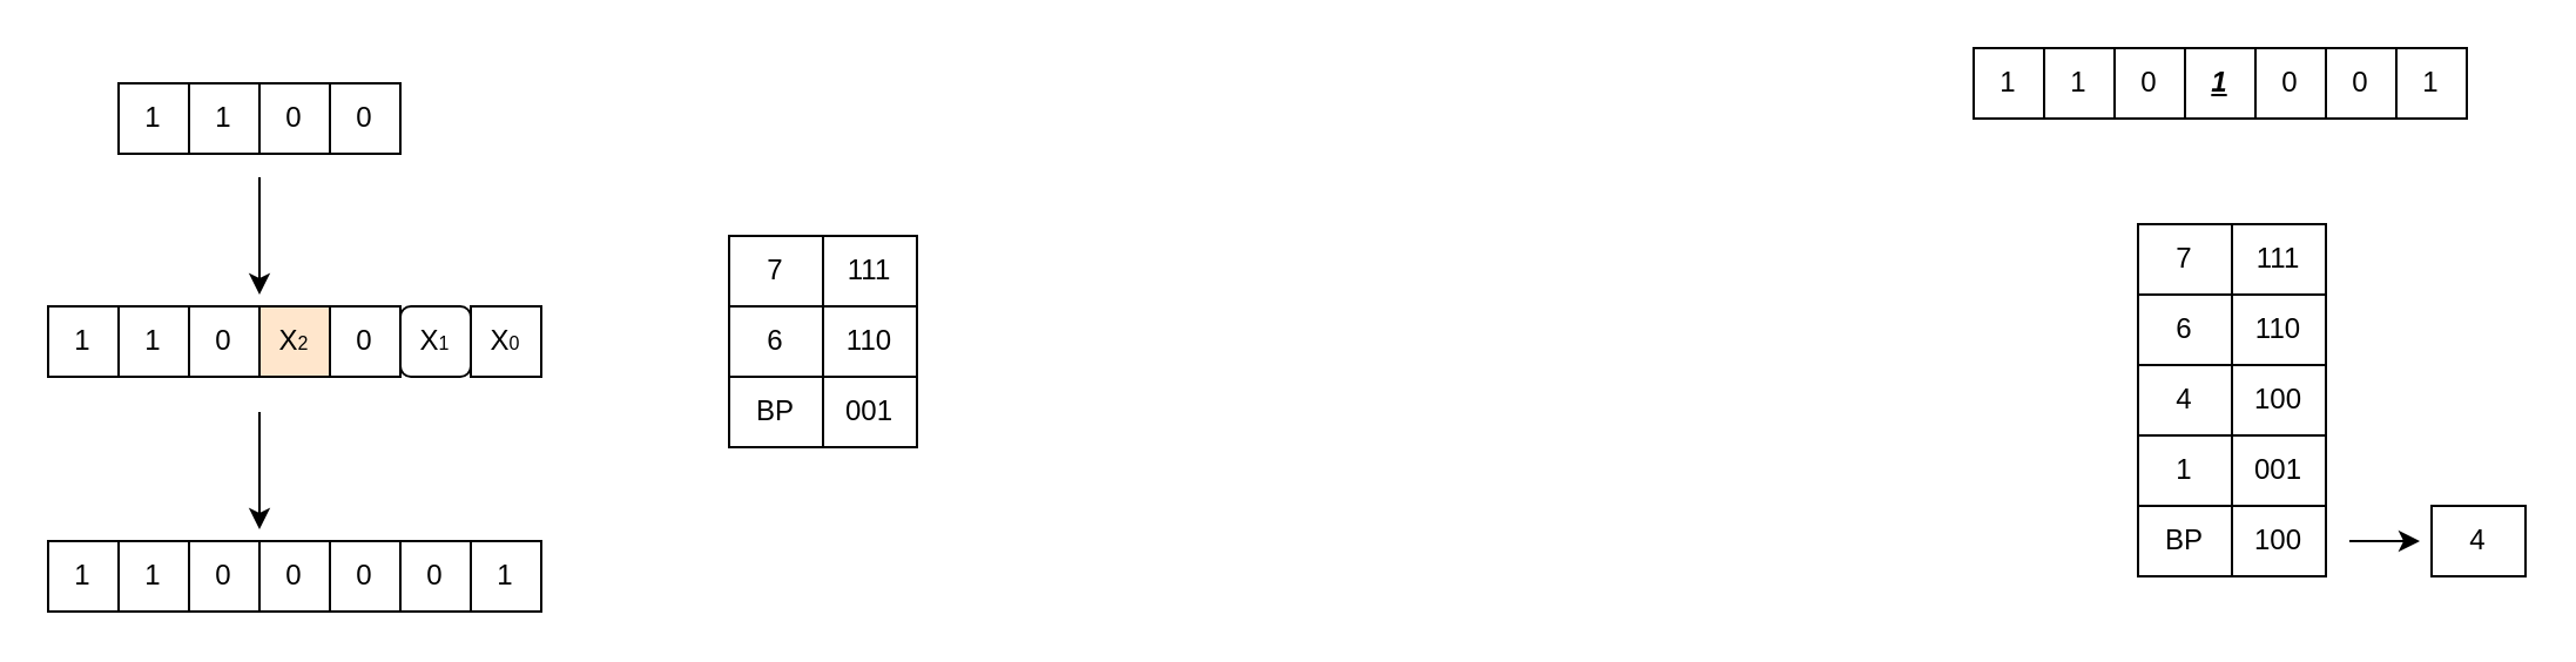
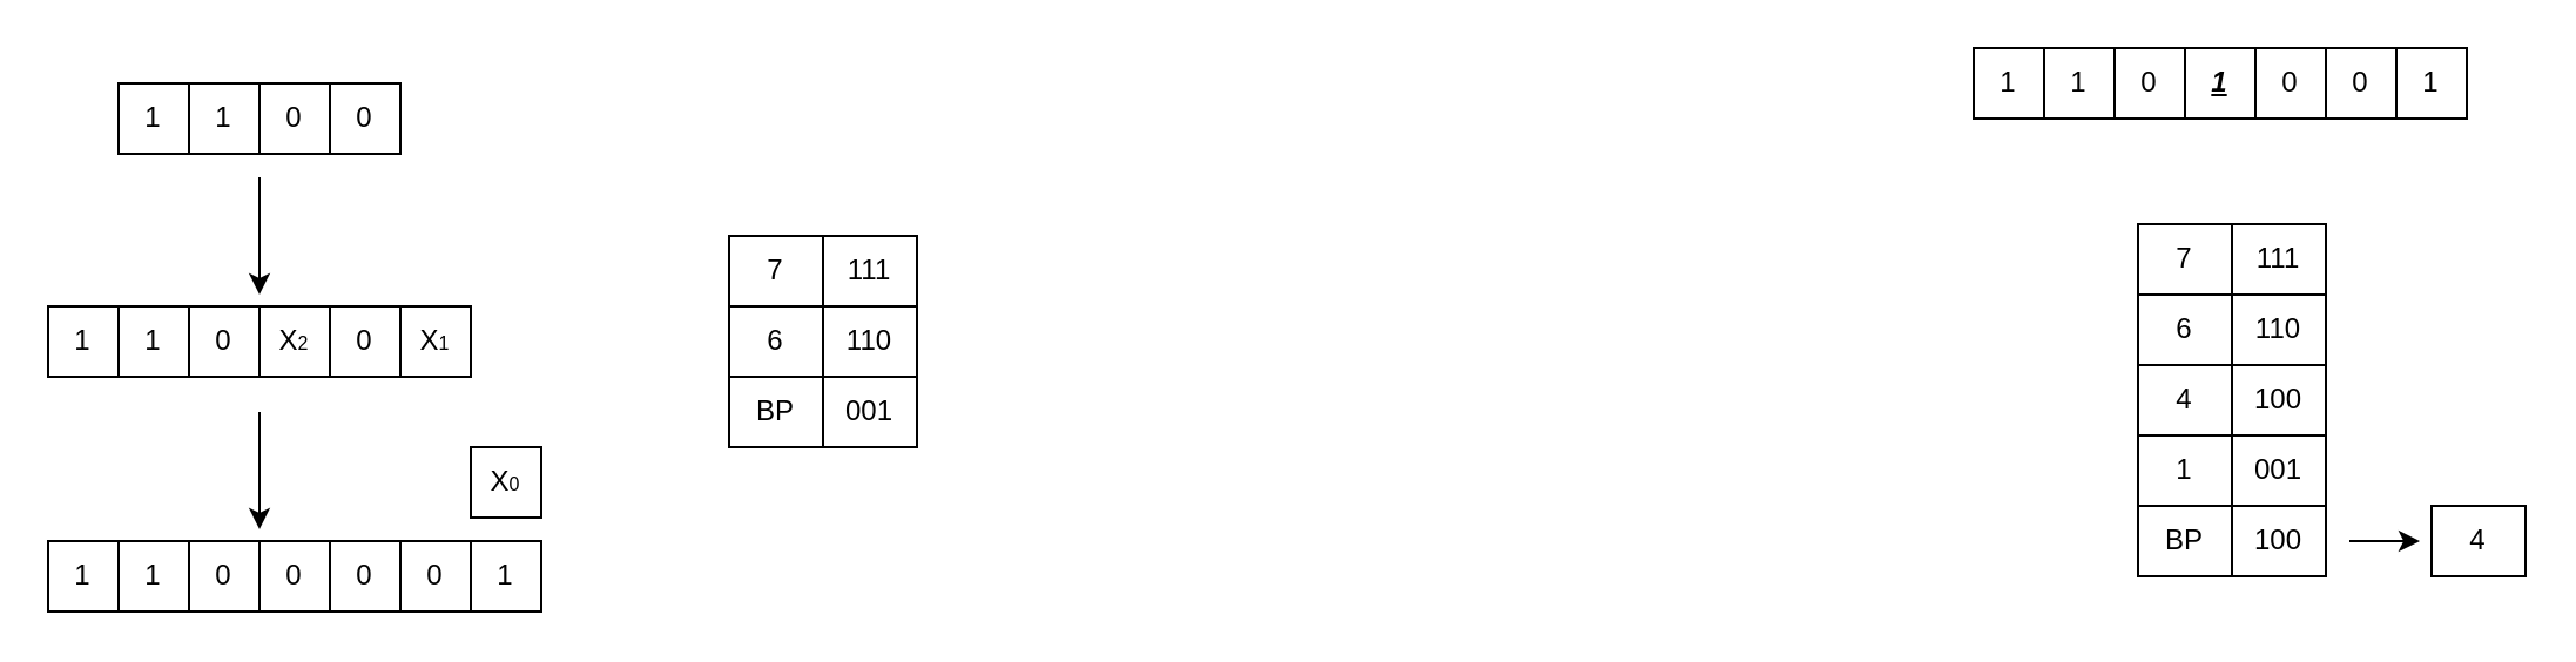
  <mxCell id="0" />
  <mxCell id="1" parent="0" />
  <mxCell id="2" value="1" style="whiteSpace=wrap;html=1;aspect=fixed;" parent="1" vertex="1"><mxGeometry x="50" y="35" width="30" height="30" as="geometry" /></mxCell>
  <mxCell id="3" style="rounded=0;orthogonalLoop=1;jettySize=auto;html=1;" parent="1" edge="1"><mxGeometry relative="1" as="geometry"><mxPoint x="110" y="125" as="targetPoint" /><mxPoint x="110" y="75" as="sourcePoint" /></mxGeometry></mxCell>
  <mxCell id="4" value="1" style="whiteSpace=wrap;html=1;aspect=fixed;gradientColor=#ffffff;" parent="1" vertex="1"><mxGeometry x="80" y="35" width="30" height="30" as="geometry" /></mxCell>
  <mxCell id="5" value="0" style="whiteSpace=wrap;html=1;aspect=fixed;" parent="1" vertex="1"><mxGeometry x="110" y="35" width="30" height="30" as="geometry" /></mxCell>
  <mxCell id="6" value="0" style="whiteSpace=wrap;html=1;aspect=fixed;" parent="1" vertex="1"><mxGeometry x="140" y="35" width="30" height="30" as="geometry" /></mxCell>
  <mxCell id="7" value="1" style="whiteSpace=wrap;html=1;aspect=fixed;" parent="1" vertex="1"><mxGeometry x="20" y="130" width="30" height="30" as="geometry" /></mxCell>
  <mxCell id="8" value="1" style="whiteSpace=wrap;html=1;aspect=fixed;" parent="1" vertex="1"><mxGeometry x="50" y="130" width="30" height="30" as="geometry" /></mxCell>
- <mxCell id="9" value="&lt;div align=&quot;center&quot;&gt;X&lt;font style=&quot;font-size: 8px&quot;&gt;0&lt;/font&gt;&lt;/div&gt;" style="whiteSpace=wrap;html=1;aspect=fixed;" parent="1" vertex="1"><mxGeometry x="200" y="130" width="30" height="30" as="geometry" /></mxCell>
- <mxCell id="10" value="X&lt;font style=&quot;font-size: 8px&quot;&gt;1&lt;/font&gt;" style="whiteSpace=wrap;html=1;aspect=fixed;rounded=1;" parent="1" vertex="1"><mxGeometry x="170" y="130" width="30" height="30" as="geometry" /></mxCell>
+ <mxCell id="9" value="&lt;div align=&quot;center&quot;&gt;X&lt;font style=&quot;font-size: 8px&quot;&gt;0&lt;/font&gt;&lt;/div&gt;" style="whiteSpace=wrap;html=1;aspect=fixed;" parent="1" vertex="1"><mxGeometry x="200" y="190" width="30" height="30" as="geometry" /></mxCell>
+ <mxCell id="10" value="X&lt;font style=&quot;font-size: 8px&quot;&gt;1&lt;/font&gt;" style="whiteSpace=wrap;html=1;aspect=fixed;" parent="1" vertex="1"><mxGeometry x="170" y="130" width="30" height="30" as="geometry" /></mxCell>
  <mxCell id="11" value="0" style="whiteSpace=wrap;html=1;aspect=fixed;" parent="1" vertex="1"><mxGeometry x="140" y="130" width="30" height="30" as="geometry" /></mxCell>
  <mxCell id="12" style="rounded=0;orthogonalLoop=1;jettySize=auto;html=1;" edge="1" parent="1"><mxGeometry relative="1" as="geometry"><mxPoint x="110" y="225" as="targetPoint" /><mxPoint x="110" y="175" as="sourcePoint" /></mxGeometry></mxCell>
- <mxCell id="13" value="X&lt;font style=&quot;font-size: 8px&quot;&gt;2&lt;/font&gt;" style="whiteSpace=wrap;html=1;aspect=fixed;fillColor=#ffe6cc;" parent="1" vertex="1"><mxGeometry x="110" y="130" width="30" height="30" as="geometry" /></mxCell>
+ <mxCell id="13" value="X&lt;font style=&quot;font-size: 8px&quot;&gt;2&lt;/font&gt;" style="whiteSpace=wrap;html=1;aspect=fixed;" parent="1" vertex="1"><mxGeometry x="110" y="130" width="30" height="30" as="geometry" /></mxCell>
  <mxCell id="14" value="0" style="whiteSpace=wrap;html=1;aspect=fixed;" parent="1" vertex="1"><mxGeometry x="80" y="130" width="30" height="30" as="geometry" /></mxCell>
  <mxCell id="15" value="7" style="rounded=0;whiteSpace=wrap;html=1;" vertex="1" parent="1"><mxGeometry x="310" y="100" width="40" height="30" as="geometry" /></mxCell>
  <mxCell id="16" value="6" style="rounded=0;whiteSpace=wrap;html=1;" vertex="1" parent="1"><mxGeometry x="310" y="130" width="40" height="30" as="geometry" /></mxCell>
  <mxCell id="17" value="111" style="rounded=0;whiteSpace=wrap;html=1;" vertex="1" parent="1"><mxGeometry x="350" y="100" width="40" height="30" as="geometry" /></mxCell>
  <mxCell id="18" value="110" style="rounded=0;whiteSpace=wrap;html=1;" vertex="1" parent="1"><mxGeometry x="350" y="130" width="40" height="30" as="geometry" /></mxCell>
  <mxCell id="19" value="BP" style="rounded=0;whiteSpace=wrap;html=1;" vertex="1" parent="1"><mxGeometry x="310" y="160" width="40" height="30" as="geometry" /></mxCell>
  <mxCell id="20" value="001" style="rounded=0;whiteSpace=wrap;html=1;" vertex="1" parent="1"><mxGeometry x="350" y="160" width="40" height="30" as="geometry" /></mxCell>
  <mxCell id="21" value="1" style="whiteSpace=wrap;html=1;aspect=fixed;" vertex="1" parent="1"><mxGeometry x="20" y="230" width="30" height="30" as="geometry" /></mxCell>
  <mxCell id="22" value="1" style="whiteSpace=wrap;html=1;aspect=fixed;" vertex="1" parent="1"><mxGeometry x="50" y="230" width="30" height="30" as="geometry" /></mxCell>
  <mxCell id="23" value="1" style="whiteSpace=wrap;html=1;aspect=fixed;" vertex="1" parent="1"><mxGeometry x="200" y="230" width="30" height="30" as="geometry" /></mxCell>
  <mxCell id="24" value="0" style="whiteSpace=wrap;html=1;aspect=fixed;" vertex="1" parent="1"><mxGeometry x="170" y="230" width="30" height="30" as="geometry" /></mxCell>
  <mxCell id="25" value="0" style="whiteSpace=wrap;html=1;aspect=fixed;" vertex="1" parent="1"><mxGeometry x="140" y="230" width="30" height="30" as="geometry" /></mxCell>
  <mxCell id="26" value="0" style="whiteSpace=wrap;html=1;aspect=fixed;" vertex="1" parent="1"><mxGeometry x="110" y="230" width="30" height="30" as="geometry" /></mxCell>
  <mxCell id="27" value="0" style="whiteSpace=wrap;html=1;aspect=fixed;" vertex="1" parent="1"><mxGeometry x="80" y="230" width="30" height="30" as="geometry" /></mxCell>
  <mxCell id="28" value="1" style="whiteSpace=wrap;html=1;aspect=fixed;" vertex="1" parent="1"><mxGeometry x="840" y="20" width="30" height="30" as="geometry" /></mxCell>
  <mxCell id="29" value="1" style="whiteSpace=wrap;html=1;aspect=fixed;" vertex="1" parent="1"><mxGeometry x="870" y="20" width="30" height="30" as="geometry" /></mxCell>
  <mxCell id="30" value="1" style="whiteSpace=wrap;html=1;aspect=fixed;" vertex="1" parent="1"><mxGeometry x="1020" y="20" width="30" height="30" as="geometry" /></mxCell>
  <mxCell id="31" value="0" style="whiteSpace=wrap;html=1;aspect=fixed;" vertex="1" parent="1"><mxGeometry x="990" y="20" width="30" height="30" as="geometry" /></mxCell>
  <mxCell id="32" value="0" style="whiteSpace=wrap;html=1;aspect=fixed;" vertex="1" parent="1"><mxGeometry x="960" y="20" width="30" height="30" as="geometry" /></mxCell>
  <mxCell id="33" value="&lt;u&gt;&lt;i&gt;&lt;b&gt;1&lt;/b&gt;&lt;/i&gt;&lt;/u&gt;" style="whiteSpace=wrap;html=1;aspect=fixed;" vertex="1" parent="1"><mxGeometry x="930" y="20" width="30" height="30" as="geometry" /></mxCell>
  <mxCell id="34" value="0" style="whiteSpace=wrap;html=1;aspect=fixed;" vertex="1" parent="1"><mxGeometry x="900" y="20" width="30" height="30" as="geometry" /></mxCell>
  <mxCell id="35" value="7" style="rounded=0;whiteSpace=wrap;html=1;" vertex="1" parent="1"><mxGeometry x="910" y="95" width="40" height="30" as="geometry" /></mxCell>
  <mxCell id="36" value="6" style="rounded=0;whiteSpace=wrap;html=1;" vertex="1" parent="1"><mxGeometry x="910" y="125" width="40" height="30" as="geometry" /></mxCell>
  <mxCell id="37" value="111" style="rounded=0;whiteSpace=wrap;html=1;" vertex="1" parent="1"><mxGeometry x="950" y="95" width="40" height="30" as="geometry" /></mxCell>
  <mxCell id="38" value="110" style="rounded=0;whiteSpace=wrap;html=1;" vertex="1" parent="1"><mxGeometry x="950" y="125" width="40" height="30" as="geometry" /></mxCell>
  <mxCell id="39" value="4" style="rounded=0;whiteSpace=wrap;html=1;" vertex="1" parent="1"><mxGeometry x="910" y="155" width="40" height="30" as="geometry" /></mxCell>
  <mxCell id="40" value="100" style="rounded=0;whiteSpace=wrap;html=1;" vertex="1" parent="1"><mxGeometry x="950" y="155" width="40" height="30" as="geometry" /></mxCell>
  <mxCell id="41" value="1" style="rounded=0;whiteSpace=wrap;html=1;" vertex="1" parent="1"><mxGeometry x="910" y="185" width="40" height="30" as="geometry" /></mxCell>
  <mxCell id="42" value="001" style="rounded=0;whiteSpace=wrap;html=1;" vertex="1" parent="1"><mxGeometry x="950" y="185" width="40" height="30" as="geometry" /></mxCell>
  <mxCell id="43" value="BP" style="rounded=0;whiteSpace=wrap;html=1;" vertex="1" parent="1"><mxGeometry x="910" y="215" width="40" height="30" as="geometry" /></mxCell>
  <mxCell id="44" style="edgeStyle=none;rounded=0;orthogonalLoop=1;jettySize=auto;html=1;" edge="1" parent="1"><mxGeometry relative="1" as="geometry"><mxPoint x="1030" y="230" as="targetPoint" /><mxPoint x="1000" y="230" as="sourcePoint" /></mxGeometry></mxCell>
  <mxCell id="45" value="100" style="rounded=0;whiteSpace=wrap;html=1;" vertex="1" parent="1"><mxGeometry x="950" y="215" width="40" height="30" as="geometry" /></mxCell>
  <mxCell id="46" value="4" style="rounded=0;whiteSpace=wrap;html=1;" vertex="1" parent="1"><mxGeometry x="1035" y="215" width="40" height="30" as="geometry" /></mxCell>
